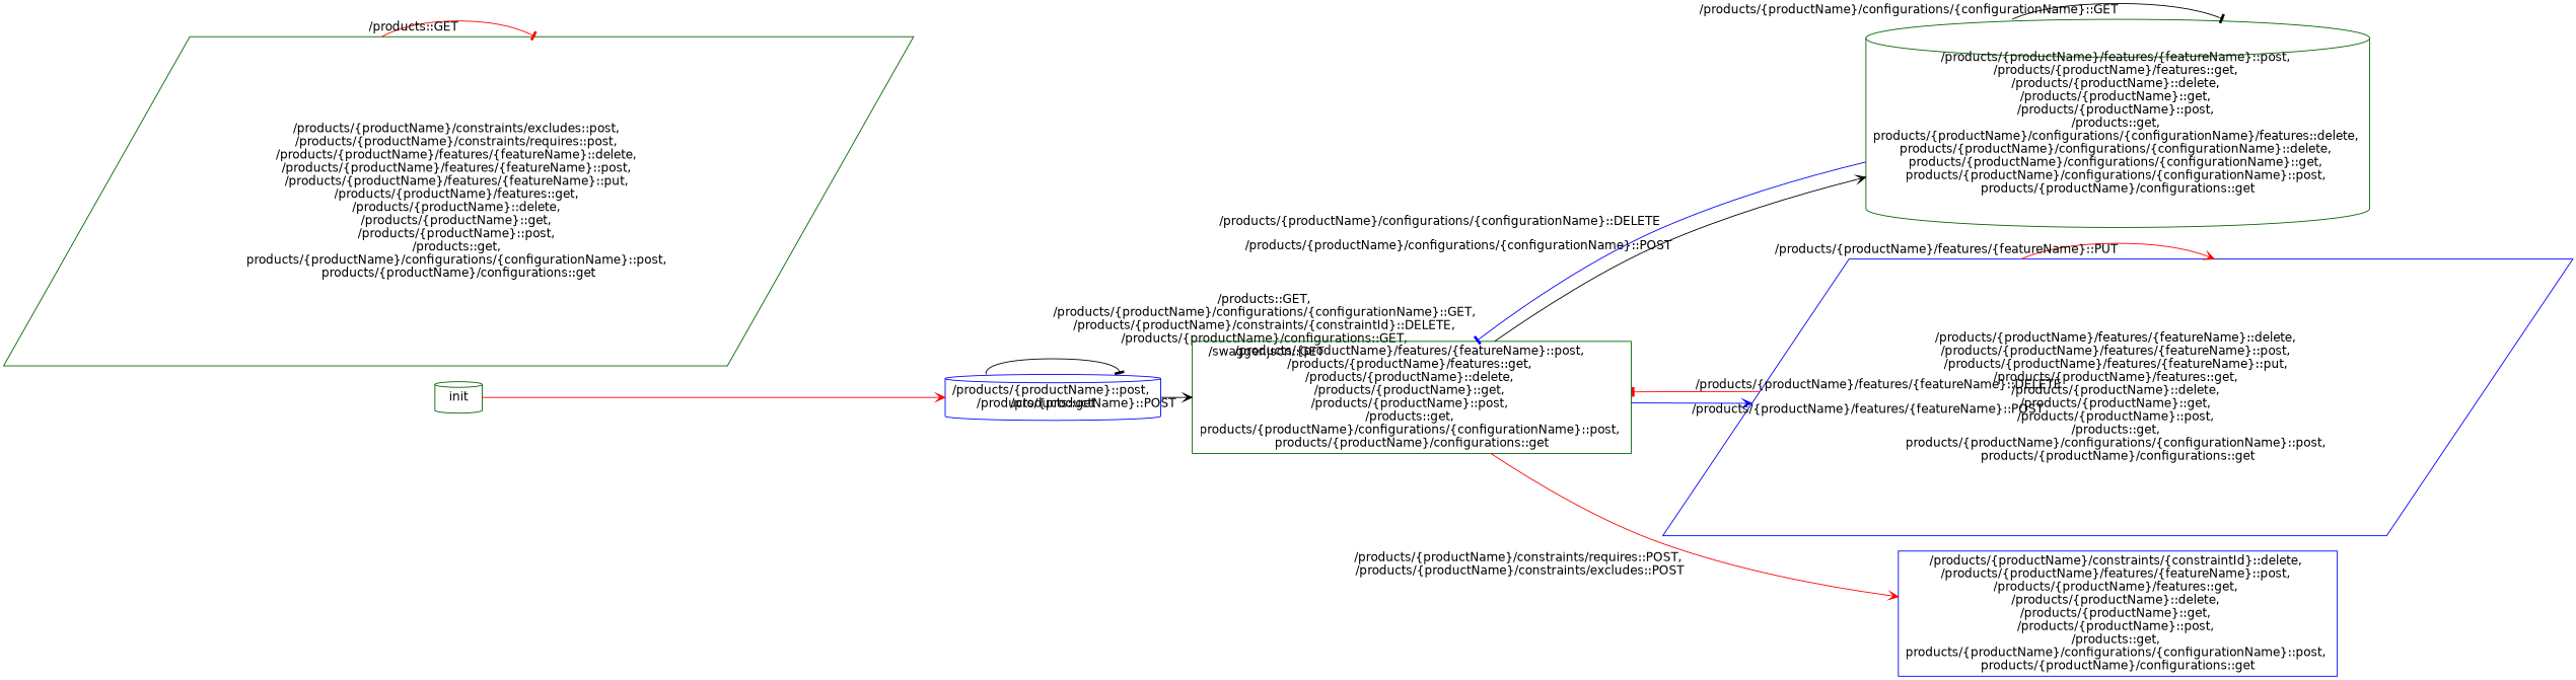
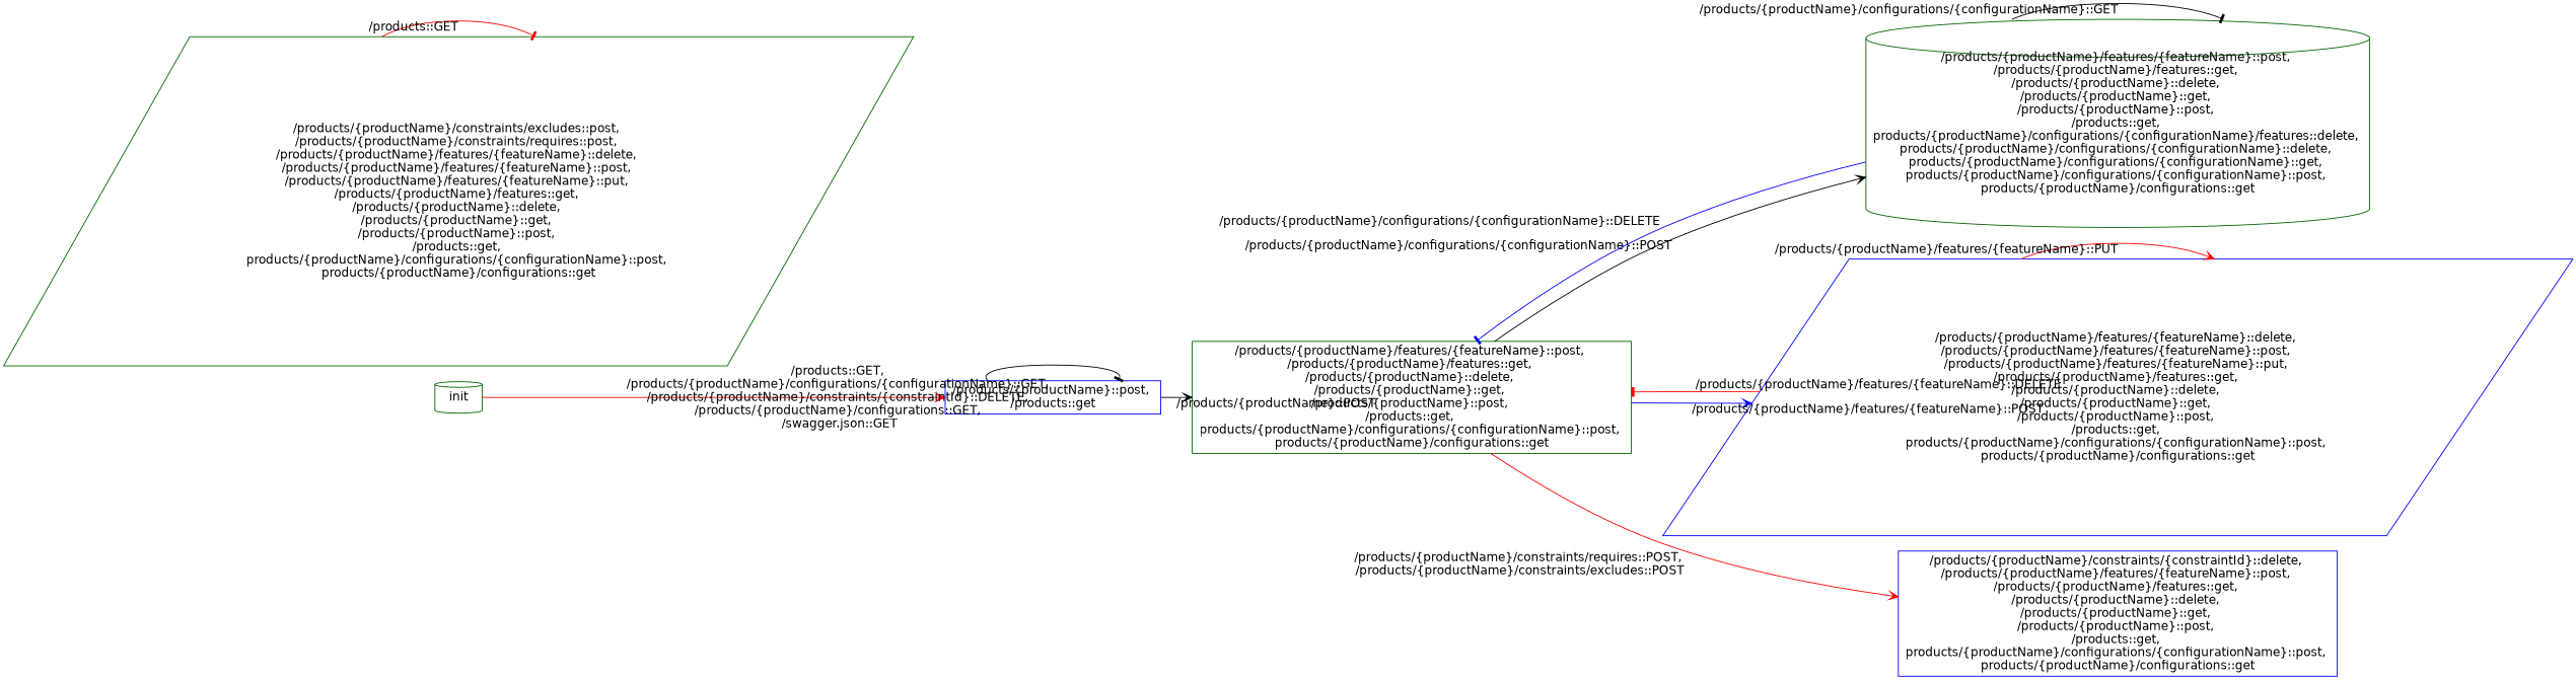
  digraph {
    rankdir=LR
    fontname="DejaVu Sans"
    node [shape=cylinder color=darkgreen fontname="DejaVu Sans"]
    edge [color=red arrowhead=vee fontname="DejaVu Sans"]
    init
-   "/products/{productName}::post, \n/products::get" [color=blue]
+   "/products/{productName}::post, \n/products::get" [color=blue shape=box]
    "/products/{productName}/features/{featureName}::post, \n/products/{productName}/features::get, \n/products/{productName}::delete, \n/products/{productName}::get, \n/products/{productName}::post, \n/products::get, \nproducts/{productName}/configurations/{configurationName}::post, \nproducts/{productName}/configurations::get" [shape=box]
    "/products/{productName}/features/{featureName}::post, \n/products/{productName}/features::get, \n/products/{productName}::delete, \n/products/{productName}::get, \n/products/{productName}::post, \n/products::get, \nproducts/{productName}/configurations/{configurationName}/features::delete, \nproducts/{productName}/configurations/{configurationName}::delete, \nproducts/{productName}/configurations/{configurationName}::get, \nproducts/{productName}/configurations/{configurationName}::post, \nproducts/{productName}/configurations::get"
    "/products/{productName}/features/{featureName}::delete, \n/products/{productName}/features/{featureName}::post, \n/products/{productName}/features/{featureName}::put, \n/products/{productName}/features::get, \n/products/{productName}::delete, \n/products/{productName}::get, \n/products/{productName}::post, \n/products::get, \nproducts/{productName}/configurations/{configurationName}::post, \nproducts/{productName}/configurations::get" [color=blue shape=parallelogram]
    "/products/{productName}/constraints/{constraintId}::delete, \n/products/{productName}/features/{featureName}::post, \n/products/{productName}/features::get, \n/products/{productName}::delete, \n/products/{productName}::get, \n/products/{productName}::post, \n/products::get, \nproducts/{productName}/configurations/{configurationName}::post, \nproducts/{productName}/configurations::get" [color=blue shape=box]
    "/products/{productName}/constraints/excludes::post, \n/products/{productName}/constraints/requires::post, \n/products/{productName}/features/{featureName}::delete, \n/products/{productName}/features/{featureName}::post, \n/products/{productName}/features/{featureName}::put, \n/products/{productName}/features::get, \n/products/{productName}::delete, \n/products/{productName}::get, \n/products/{productName}::post, \n/products::get, \nproducts/{productName}/configurations/{configurationName}::post, \nproducts/{productName}/configurations::get" [shape=parallelogram]
    init -> "/products/{productName}::post, \n/products::get"
    "/products/{productName}::post, \n/products::get" -> "/products/{productName}::post, \n/products::get" [xlabel="/products::GET, \n/products/{productName}/configurations/{configurationName}::GET, \n/products/{productName}/constraints/{constraintId}::DELETE, \n/products/{productName}/configurations::GET, \n/swagger.json::GET" color=black arrowhead=tee]
    "/products/{productName}::post, \n/products::get" -> "/products/{productName}/features/{featureName}::post, \n/products/{productName}/features::get, \n/products/{productName}::delete, \n/products/{productName}::get, \n/products/{productName}::post, \n/products::get, \nproducts/{productName}/configurations/{configurationName}::post, \nproducts/{productName}/configurations::get" [xlabel="/products/{productName}::POST" color=black]
    "/products/{productName}/features/{featureName}::post, \n/products/{productName}/features::get, \n/products/{productName}::delete, \n/products/{productName}::get, \n/products/{productName}::post, \n/products::get, \nproducts/{productName}/configurations/{configurationName}::post, \nproducts/{productName}/configurations::get" -> "/products/{productName}/features/{featureName}::post, \n/products/{productName}/features::get, \n/products/{productName}::delete, \n/products/{productName}::get, \n/products/{productName}::post, \n/products::get, \nproducts/{productName}/configurations/{configurationName}/features::delete, \nproducts/{productName}/configurations/{configurationName}::delete, \nproducts/{productName}/configurations/{configurationName}::get, \nproducts/{productName}/configurations/{configurationName}::post, \nproducts/{productName}/configurations::get" [xlabel="/products/{productName}/configurations/{configurationName}::POST" color=black]
    "/products/{productName}/features/{featureName}::post, \n/products/{productName}/features::get, \n/products/{productName}::delete, \n/products/{productName}::get, \n/products/{productName}::post, \n/products::get, \nproducts/{productName}/configurations/{configurationName}::post, \nproducts/{productName}/configurations::get" -> "/products/{productName}/features/{featureName}::delete, \n/products/{productName}/features/{featureName}::post, \n/products/{productName}/features/{featureName}::put, \n/products/{productName}/features::get, \n/products/{productName}::delete, \n/products/{productName}::get, \n/products/{productName}::post, \n/products::get, \nproducts/{productName}/configurations/{configurationName}::post, \nproducts/{productName}/configurations::get" [xlabel="/products/{productName}/features/{featureName}::POST" color=blue]
    "/products/{productName}/features/{featureName}::post, \n/products/{productName}/features::get, \n/products/{productName}::delete, \n/products/{productName}::get, \n/products/{productName}::post, \n/products::get, \nproducts/{productName}/configurations/{configurationName}::post, \nproducts/{productName}/configurations::get" -> "/products/{productName}/constraints/{constraintId}::delete, \n/products/{productName}/features/{featureName}::post, \n/products/{productName}/features::get, \n/products/{productName}::delete, \n/products/{productName}::get, \n/products/{productName}::post, \n/products::get, \nproducts/{productName}/configurations/{configurationName}::post, \nproducts/{productName}/configurations::get" [xlabel="/products/{productName}/constraints/requires::POST, \n/products/{productName}/constraints/excludes::POST"]
    "/products/{productName}/features/{featureName}::post, \n/products/{productName}/features::get, \n/products/{productName}::delete, \n/products/{productName}::get, \n/products/{productName}::post, \n/products::get, \nproducts/{productName}/configurations/{configurationName}/features::delete, \nproducts/{productName}/configurations/{configurationName}::delete, \nproducts/{productName}/configurations/{configurationName}::get, \nproducts/{productName}/configurations/{configurationName}::post, \nproducts/{productName}/configurations::get" -> "/products/{productName}/features/{featureName}::post, \n/products/{productName}/features::get, \n/products/{productName}::delete, \n/products/{productName}::get, \n/products/{productName}::post, \n/products::get, \nproducts/{productName}/configurations/{configurationName}::post, \nproducts/{productName}/configurations::get" [xlabel="/products/{productName}/configurations/{configurationName}::DELETE" color=blue arrowhead=tee]
    "/products/{productName}/features/{featureName}::post, \n/products/{productName}/features::get, \n/products/{productName}::delete, \n/products/{productName}::get, \n/products/{productName}::post, \n/products::get, \nproducts/{productName}/configurations/{configurationName}/features::delete, \nproducts/{productName}/configurations/{configurationName}::delete, \nproducts/{productName}/configurations/{configurationName}::get, \nproducts/{productName}/configurations/{configurationName}::post, \nproducts/{productName}/configurations::get" -> "/products/{productName}/features/{featureName}::post, \n/products/{productName}/features::get, \n/products/{productName}::delete, \n/products/{productName}::get, \n/products/{productName}::post, \n/products::get, \nproducts/{productName}/configurations/{configurationName}/features::delete, \nproducts/{productName}/configurations/{configurationName}::delete, \nproducts/{productName}/configurations/{configurationName}::get, \nproducts/{productName}/configurations/{configurationName}::post, \nproducts/{productName}/configurations::get" [xlabel="/products/{productName}/configurations/{configurationName}::GET" color=black arrowhead=tee]
    "/products/{productName}/features/{featureName}::delete, \n/products/{productName}/features/{featureName}::post, \n/products/{productName}/features/{featureName}::put, \n/products/{productName}/features::get, \n/products/{productName}::delete, \n/products/{productName}::get, \n/products/{productName}::post, \n/products::get, \nproducts/{productName}/configurations/{configurationName}::post, \nproducts/{productName}/configurations::get" -> "/products/{productName}/features/{featureName}::post, \n/products/{productName}/features::get, \n/products/{productName}::delete, \n/products/{productName}::get, \n/products/{productName}::post, \n/products::get, \nproducts/{productName}/configurations/{configurationName}::post, \nproducts/{productName}/configurations::get" [xlabel="/products/{productName}/features/{featureName}::DELETE" arrowhead=tee]
    "/products/{productName}/features/{featureName}::delete, \n/products/{productName}/features/{featureName}::post, \n/products/{productName}/features/{featureName}::put, \n/products/{productName}/features::get, \n/products/{productName}::delete, \n/products/{productName}::get, \n/products/{productName}::post, \n/products::get, \nproducts/{productName}/configurations/{configurationName}::post, \nproducts/{productName}/configurations::get" -> "/products/{productName}/features/{featureName}::delete, \n/products/{productName}/features/{featureName}::post, \n/products/{productName}/features/{featureName}::put, \n/products/{productName}/features::get, \n/products/{productName}::delete, \n/products/{productName}::get, \n/products/{productName}::post, \n/products::get, \nproducts/{productName}/configurations/{configurationName}::post, \nproducts/{productName}/configurations::get" [xlabel="/products/{productName}/features/{featureName}::PUT"]
    "/products/{productName}/constraints/excludes::post, \n/products/{productName}/constraints/requires::post, \n/products/{productName}/features/{featureName}::delete, \n/products/{productName}/features/{featureName}::post, \n/products/{productName}/features/{featureName}::put, \n/products/{productName}/features::get, \n/products/{productName}::delete, \n/products/{productName}::get, \n/products/{productName}::post, \n/products::get, \nproducts/{productName}/configurations/{configurationName}::post, \nproducts/{productName}/configurations::get" -> "/products/{productName}/constraints/excludes::post, \n/products/{productName}/constraints/requires::post, \n/products/{productName}/features/{featureName}::delete, \n/products/{productName}/features/{featureName}::post, \n/products/{productName}/features/{featureName}::put, \n/products/{productName}/features::get, \n/products/{productName}::delete, \n/products/{productName}::get, \n/products/{productName}::post, \n/products::get, \nproducts/{productName}/configurations/{configurationName}::post, \nproducts/{productName}/configurations::get" [xlabel="/products::GET" arrowhead=tee]
  }
